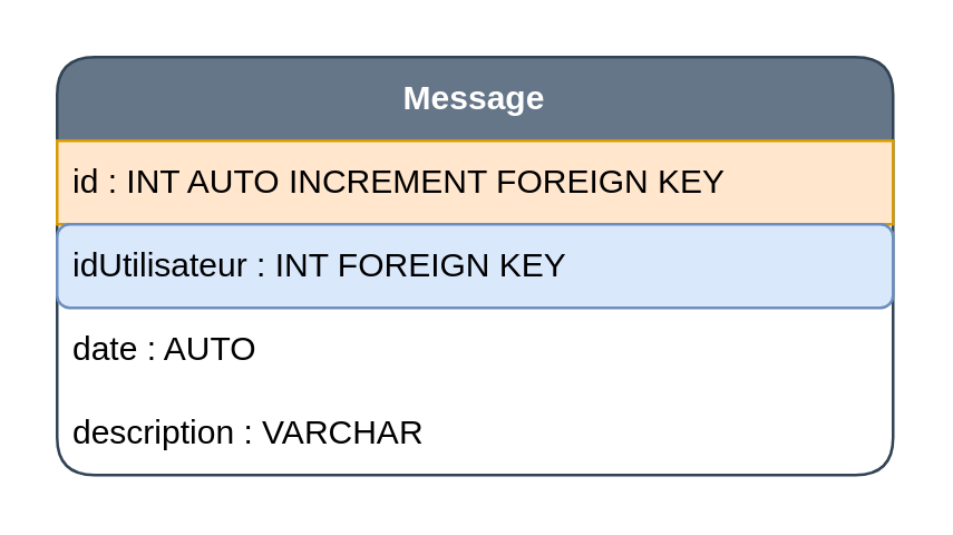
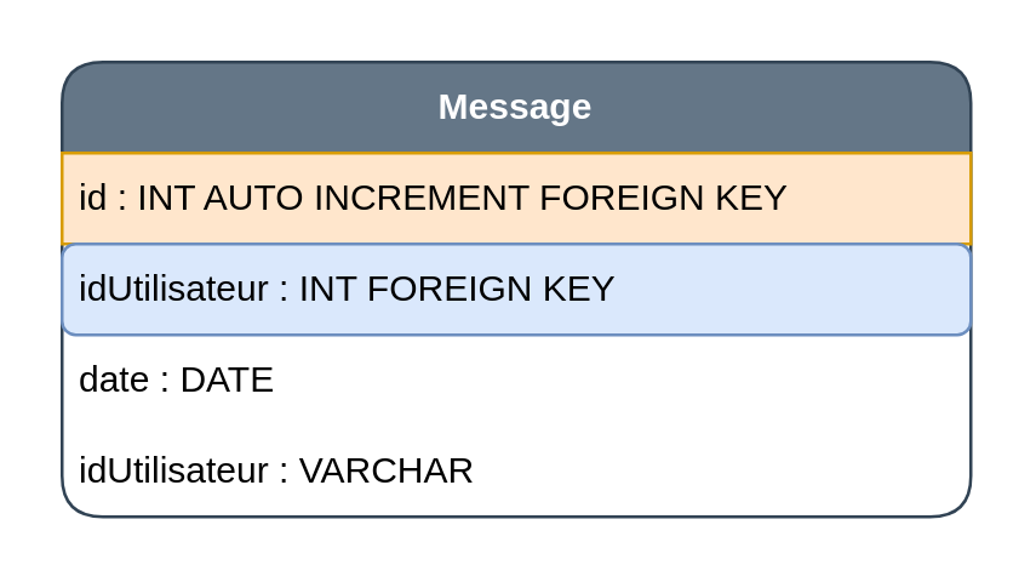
  <mxCell id="0" />
  <mxCell id="1" parent="0" />
  <mxCell id="2" value="&lt;b&gt;Message&lt;/b&gt;" style="swimlane;fontStyle=0;childLayout=stackLayout;horizontal=1;startSize=30;horizontalStack=0;resizeParent=1;resizeParentMax=0;resizeLast=0;collapsible=1;marginBottom=0;whiteSpace=wrap;html=1;rounded=1;fillColor=#647687;fontColor=#ffffff;strokeColor=#314354;" vertex="1" parent="1"><mxGeometry x="20" y="20" width="300" height="150" as="geometry" /></mxCell>
  <mxCell id="3" value="id : INT AUTO INCREMENT FOREIGN KEY" style="text;strokeColor=#d79b00;fillColor=#ffe6cc;align=left;verticalAlign=middle;spacingLeft=4;spacingRight=4;overflow=hidden;points=[[0,0.5],[1,0.5]];portConstraint=eastwest;rotatable=0;whiteSpace=wrap;html=1;" vertex="1" parent="2"><mxGeometry y="30" width="300" height="30" as="geometry" /></mxCell>
  <mxCell id="4" value="idUtilisateur : INT FOREIGN KEY" style="text;strokeColor=#6c8ebf;fillColor=#dae8fc;align=left;verticalAlign=middle;spacingLeft=4;spacingRight=4;overflow=hidden;points=[[0,0.5],[1,0.5]];portConstraint=eastwest;rotatable=0;whiteSpace=wrap;html=1;rounded=1;" vertex="1" parent="2"><mxGeometry y="60" width="300" height="30" as="geometry" /></mxCell>
- <mxCell id="5" value="date : AUTO" style="text;strokeColor=none;fillColor=none;align=left;verticalAlign=middle;spacingLeft=4;spacingRight=4;overflow=hidden;points=[[0,0.5],[1,0.5]];portConstraint=eastwest;rotatable=0;whiteSpace=wrap;html=1;rounded=1;" vertex="1" parent="2"><mxGeometry y="90" width="300" height="30" as="geometry" /></mxCell>
- <mxCell id="6" value="description : VARCHAR" style="text;strokeColor=none;fillColor=none;align=left;verticalAlign=middle;spacingLeft=4;spacingRight=4;overflow=hidden;points=[[0,0.5],[1,0.5]];portConstraint=eastwest;rotatable=0;whiteSpace=wrap;html=1;rounded=1;" vertex="1" parent="2"><mxGeometry y="120" width="300" height="30" as="geometry" /></mxCell>
+ <mxCell id="5" value="date : DATE" style="text;strokeColor=none;fillColor=none;align=left;verticalAlign=middle;spacingLeft=4;spacingRight=4;overflow=hidden;points=[[0,0.5],[1,0.5]];portConstraint=eastwest;rotatable=0;whiteSpace=wrap;html=1;rounded=1;" vertex="1" parent="2"><mxGeometry y="90" width="300" height="30" as="geometry" /></mxCell>
+ <mxCell id="6" value="idUtilisateur : VARCHAR" style="text;strokeColor=none;fillColor=none;align=left;verticalAlign=middle;spacingLeft=4;spacingRight=4;overflow=hidden;points=[[0,0.5],[1,0.5]];portConstraint=eastwest;rotatable=0;whiteSpace=wrap;html=1;rounded=1;" vertex="1" parent="2"><mxGeometry y="120" width="300" height="30" as="geometry" /></mxCell>
